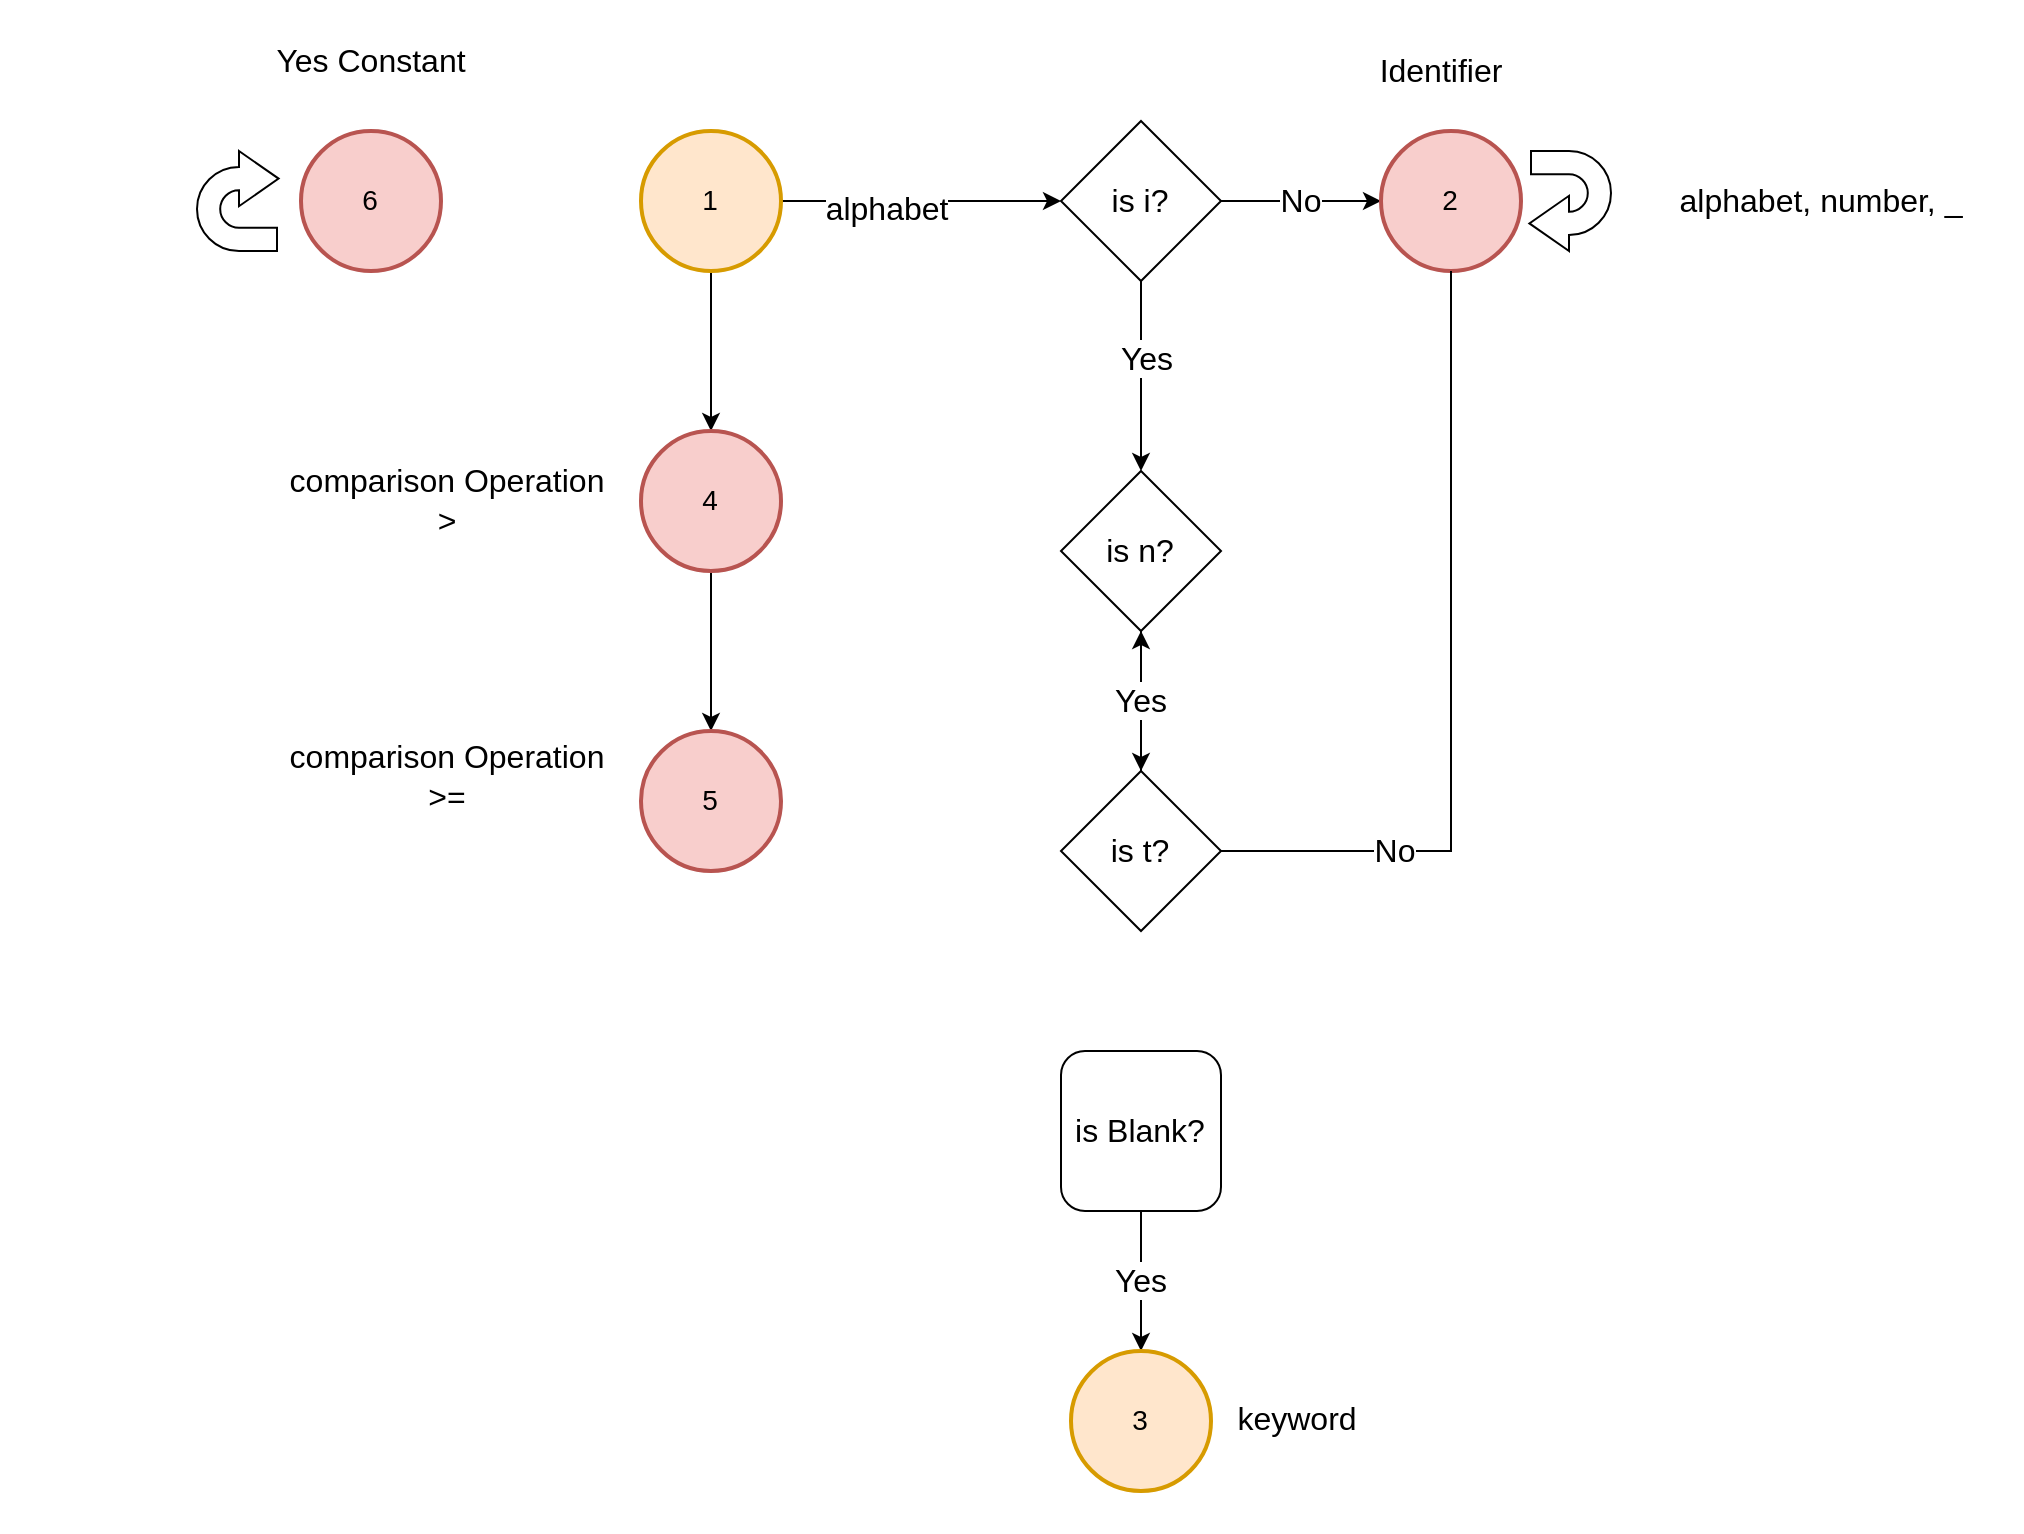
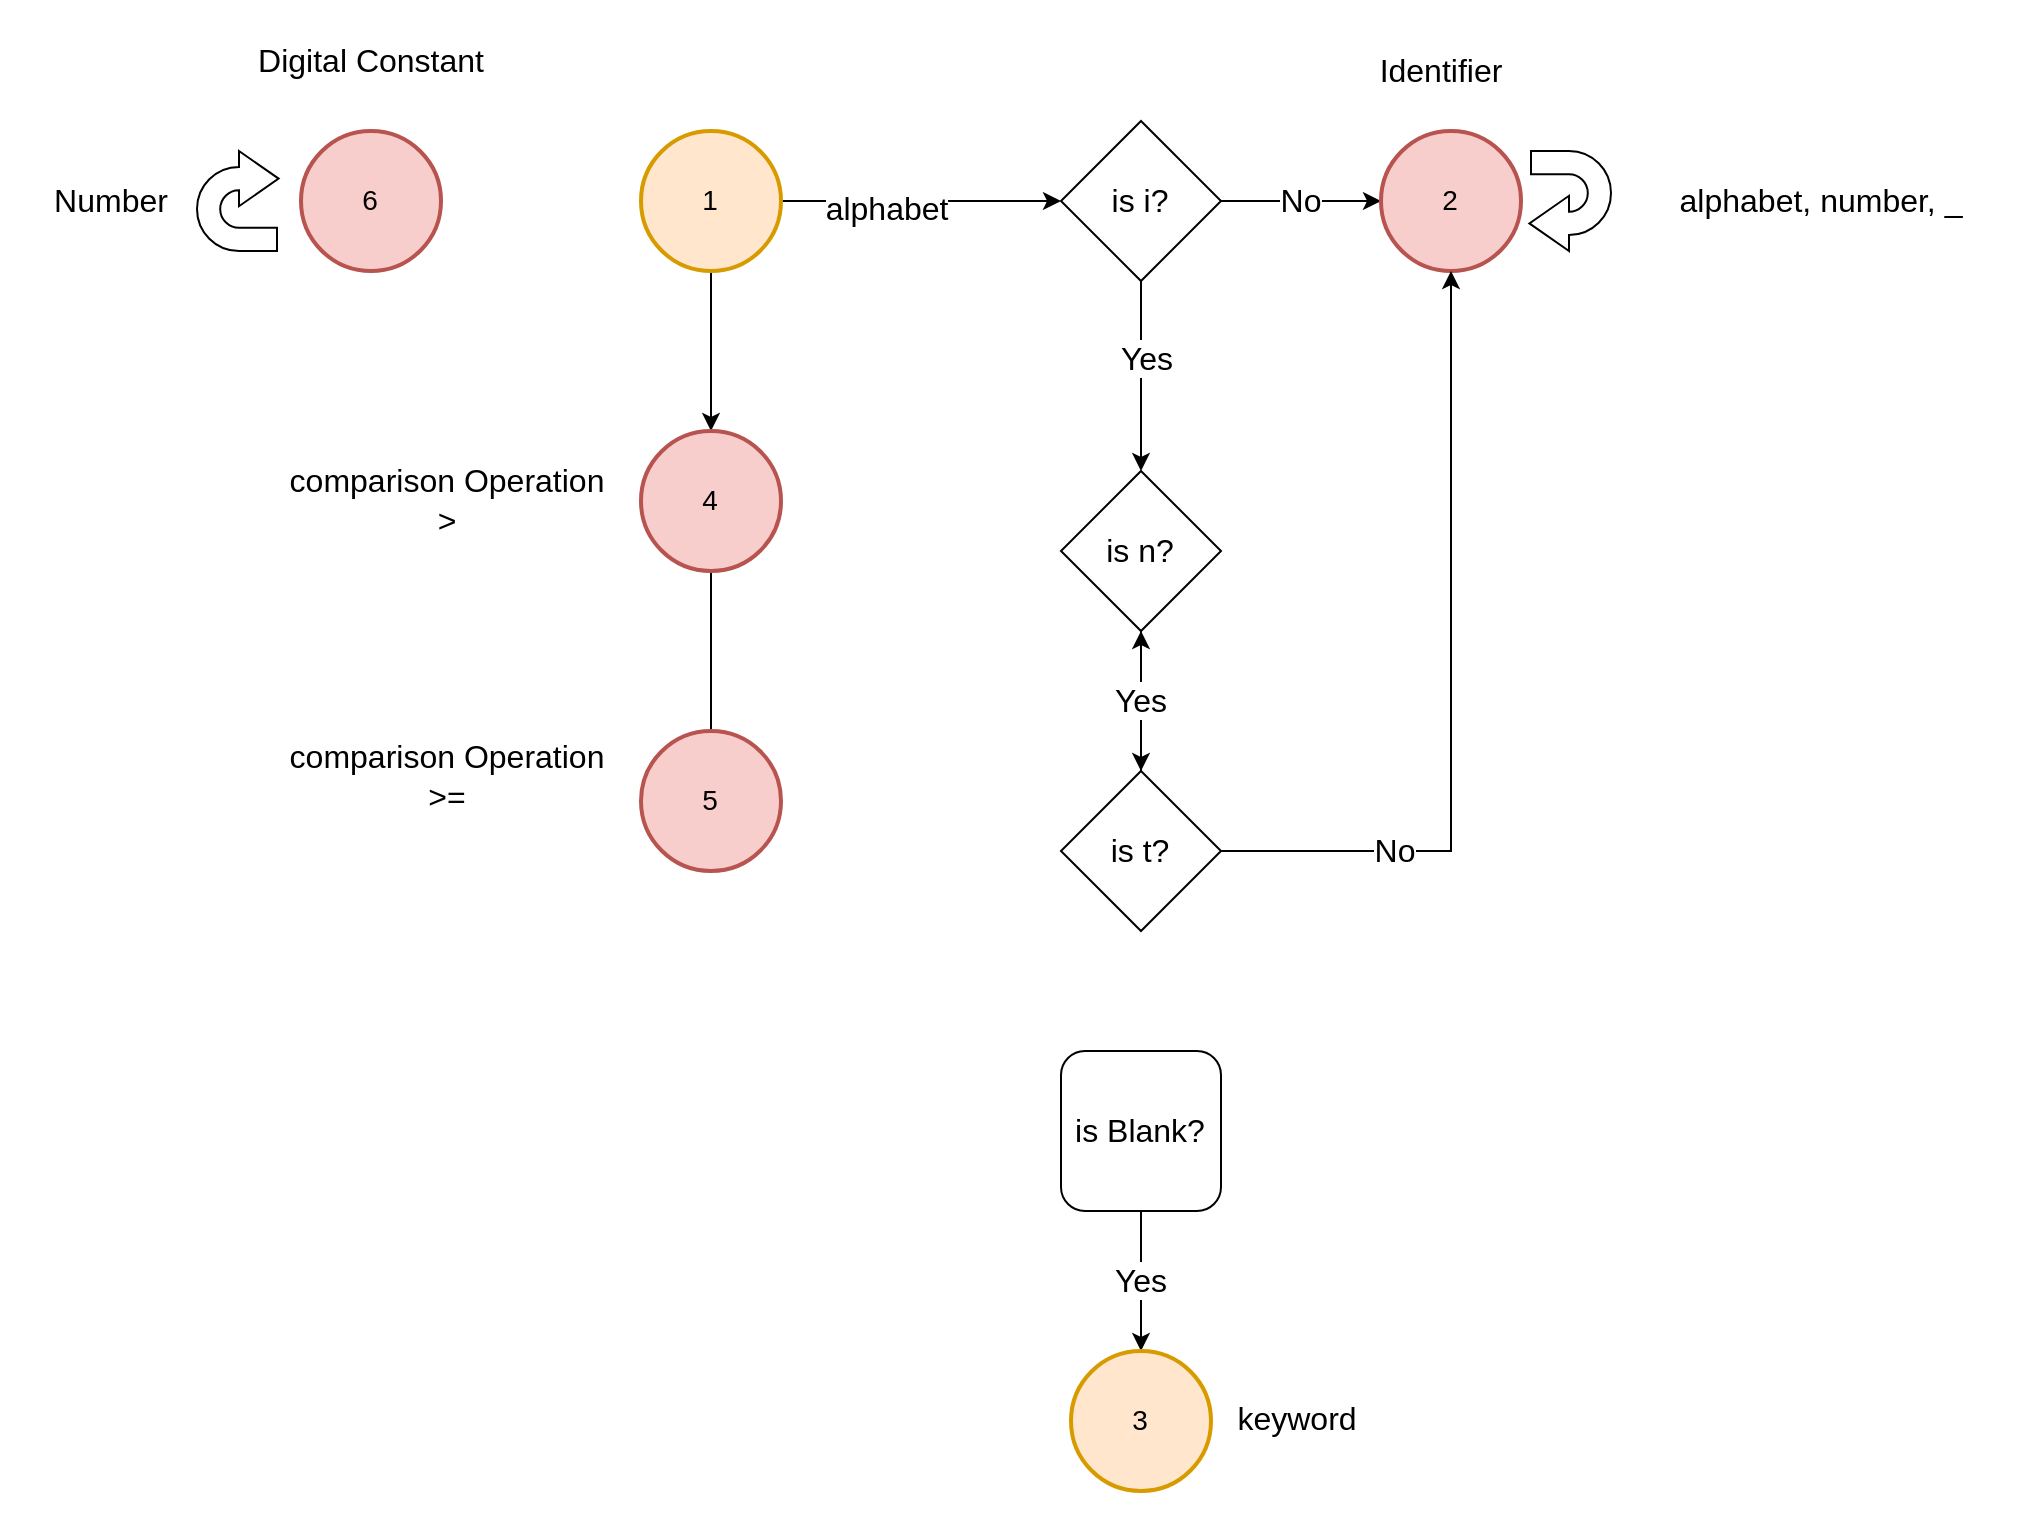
  <mxCell id="0" />
  <mxCell id="1" parent="0" />
  <mxCell id="2" value="" style="edgeStyle=orthogonalEdgeStyle;rounded=0;orthogonalLoop=1;jettySize=auto;html=1;fontSize=16;" edge="1" parent="1" source="5"><mxGeometry relative="1" as="geometry"><mxPoint x="530" y="100" as="targetPoint" /></mxGeometry></mxCell>
  <mxCell id="3" value="alphabet" style="text;html=1;align=center;verticalAlign=middle;resizable=0;points=[];labelBackgroundColor=#ffffff;fontSize=16;" vertex="1" connectable="0" parent="2"><mxGeometry x="-0.26" y="-3" relative="1" as="geometry"><mxPoint as="offset" /></mxGeometry></mxCell>
  <mxCell id="4" value="" style="edgeStyle=orthogonalEdgeStyle;rounded=0;orthogonalLoop=1;jettySize=auto;html=1;fontSize=16;" edge="1" parent="1" source="5"><mxGeometry relative="1" as="geometry"><mxPoint x="355" y="215" as="targetPoint" /></mxGeometry></mxCell>
  <mxCell id="5" value="1" style="strokeWidth=2;html=1;shape=mxgraph.flowchart.start_2;whiteSpace=wrap;fillColor=#ffe6cc;strokeColor=#d79b00;fontSize=14;" vertex="1" parent="1"><mxGeometry x="320" y="65" width="70" height="70" as="geometry" /></mxCell>
  <mxCell id="6" value="No" style="edgeStyle=orthogonalEdgeStyle;curved=1;rounded=0;orthogonalLoop=1;jettySize=auto;html=1;exitX=1;exitY=0.5;exitDx=0;exitDy=0;fontSize=16;" edge="1" parent="1" source="9"><mxGeometry relative="1" as="geometry"><mxPoint x="690" y="100" as="targetPoint" /></mxGeometry></mxCell>
  <mxCell id="7" style="edgeStyle=orthogonalEdgeStyle;curved=1;rounded=0;orthogonalLoop=1;jettySize=auto;html=1;exitX=0.5;exitY=1;exitDx=0;exitDy=0;fontSize=16;" edge="1" parent="1" source="9"><mxGeometry relative="1" as="geometry"><mxPoint x="570" y="235" as="targetPoint" /></mxGeometry></mxCell>
  <mxCell id="8" value="Yes" style="text;html=1;align=center;verticalAlign=middle;resizable=0;points=[];labelBackgroundColor=#ffffff;fontSize=16;" vertex="1" connectable="0" parent="7"><mxGeometry x="-0.213" y="2" relative="1" as="geometry"><mxPoint as="offset" /></mxGeometry></mxCell>
  <mxCell id="9" value="is i?" style="rhombus;whiteSpace=wrap;html=1;fontSize=16;" vertex="1" parent="1"><mxGeometry x="530" y="60" width="80" height="80" as="geometry" /></mxCell>
  <mxCell id="10" value="2" style="strokeWidth=2;html=1;shape=mxgraph.flowchart.start_2;whiteSpace=wrap;fillColor=#f8cecc;strokeColor=#b85450;fontSize=14;" vertex="1" parent="1"><mxGeometry x="690" y="65" width="70" height="70" as="geometry" /></mxCell>
  <mxCell id="11" value="Identifier" style="text;html=1;align=center;verticalAlign=middle;resizable=0;points=[];autosize=1;fontSize=16;" vertex="1" parent="1"><mxGeometry x="680" y="25" width="80" height="20" as="geometry" /></mxCell>
  <mxCell id="12" value="" style="html=1;shadow=0;dashed=0;align=center;verticalAlign=middle;shape=mxgraph.arrows2.uTurnArrow;dy=5.8;arrowHead=27.6;dx2=19.8;fontSize=16;rotation=-180;" vertex="1" parent="1"><mxGeometry x="765" y="75" width="40" height="50" as="geometry" /></mxCell>
  <mxCell id="13" value="Yes" style="edgeStyle=orthogonalEdgeStyle;rounded=0;orthogonalLoop=1;jettySize=auto;html=1;exitX=0.5;exitY=1;exitDx=0;exitDy=0;fontSize=16;" edge="1" parent="1" source="14"><mxGeometry relative="1" as="geometry"><mxPoint x="570" y="385" as="targetPoint" /></mxGeometry></mxCell>
  <mxCell id="14" value="is n?" style="rhombus;whiteSpace=wrap;html=1;fontSize=16;" vertex="1" parent="1"><mxGeometry x="530" y="235" width="80" height="80" as="geometry" /></mxCell>
- <mxCell id="15" style="edgeStyle=orthogonalEdgeStyle;rounded=0;orthogonalLoop=1;jettySize=auto;html=1;exitX=1;exitY=0.5;exitDx=0;exitDy=0;entryX=0.5;entryY=1;entryDx=0;entryDy=0;entryPerimeter=0;fontSize=16;endArrow=none;" edge="1" parent="1" source="18" target="10"><mxGeometry relative="1" as="geometry" /></mxCell>
+ <mxCell id="15" style="edgeStyle=orthogonalEdgeStyle;rounded=0;orthogonalLoop=1;jettySize=auto;html=1;exitX=1;exitY=0.5;exitDx=0;exitDy=0;entryX=0.5;entryY=1;entryDx=0;entryDy=0;entryPerimeter=0;fontSize=16;" edge="1" parent="1" source="18" target="10"><mxGeometry relative="1" as="geometry" /></mxCell>
  <mxCell id="16" value="No" style="text;html=1;align=center;verticalAlign=middle;resizable=0;points=[];labelBackgroundColor=#ffffff;fontSize=16;" vertex="1" connectable="0" parent="15"><mxGeometry x="-0.577" y="1" relative="1" as="geometry"><mxPoint as="offset" /></mxGeometry></mxCell>
  <mxCell id="17" value="Yes" style="edgeStyle=orthogonalEdgeStyle;rounded=0;orthogonalLoop=1;jettySize=auto;html=1;fontSize=16;" edge="1" parent="1" source="18" target="14"><mxGeometry relative="1" as="geometry" /></mxCell>
  <mxCell id="18" value="is t?" style="rhombus;whiteSpace=wrap;html=1;fontSize=16;" vertex="1" parent="1"><mxGeometry x="530" y="385" width="80" height="80" as="geometry" /></mxCell>
  <mxCell id="19" value="Yes" style="edgeStyle=orthogonalEdgeStyle;rounded=0;orthogonalLoop=1;jettySize=auto;html=1;exitX=0.5;exitY=1;exitDx=0;exitDy=0;fontSize=16;" edge="1" parent="1" source="20"><mxGeometry relative="1" as="geometry"><mxPoint x="570" y="675" as="targetPoint" /></mxGeometry></mxCell>
  <mxCell id="20" value="is Blank?" style="whiteSpace=wrap;html=1;fontSize=16;rounded=1;" vertex="1" parent="1"><mxGeometry x="530" y="525" width="80" height="80" as="geometry" /></mxCell>
  <mxCell id="21" value="3" style="strokeWidth=2;html=1;shape=mxgraph.flowchart.start_2;whiteSpace=wrap;fillColor=#ffe6cc;strokeColor=#d79b00;fontSize=14;" vertex="1" parent="1"><mxGeometry x="535" y="675" width="70" height="70" as="geometry" /></mxCell>
  <mxCell id="22" value="keyword" style="text;html=1;align=center;verticalAlign=middle;resizable=0;points=[];autosize=1;fontSize=16;" vertex="1" parent="1"><mxGeometry x="613" y="699" width="70" height="20" as="geometry" /></mxCell>
- <mxCell id="23" value="" style="edgeStyle=orthogonalEdgeStyle;rounded=0;orthogonalLoop=1;jettySize=auto;html=1;fontSize=16;" edge="1" parent="1" source="24" target="25"><mxGeometry relative="1" as="geometry" /></mxCell>
+ <mxCell id="23" value="" style="edgeStyle=orthogonalEdgeStyle;rounded=0;orthogonalLoop=1;jettySize=auto;html=1;fontSize=16;endArrow=none;" edge="1" parent="1" source="24" target="25"><mxGeometry relative="1" as="geometry" /></mxCell>
  <mxCell id="24" value="4" style="strokeWidth=2;html=1;shape=mxgraph.flowchart.start_2;whiteSpace=wrap;fillColor=#f8cecc;strokeColor=#b85450;fontSize=14;" vertex="1" parent="1"><mxGeometry x="320" y="215" width="70" height="70" as="geometry" /></mxCell>
  <mxCell id="25" value="5" style="strokeWidth=2;html=1;shape=mxgraph.flowchart.start_2;whiteSpace=wrap;fillColor=#f8cecc;strokeColor=#b85450;fontSize=14;" vertex="1" parent="1"><mxGeometry x="320" y="365" width="70" height="70" as="geometry" /></mxCell>
  <mxCell id="26" value="comparison Operation&lt;br&gt;&amp;gt;" style="text;html=1;align=center;verticalAlign=middle;resizable=0;points=[];autosize=1;fontSize=16;" vertex="1" parent="1"><mxGeometry x="138" y="230" width="170" height="40" as="geometry" /></mxCell>
  <mxCell id="27" value="comparison Operation&lt;br&gt;&amp;gt;=" style="text;html=1;align=center;verticalAlign=middle;resizable=0;points=[];autosize=1;fontSize=16;" vertex="1" parent="1"><mxGeometry x="138" y="368.47" width="170" height="40" as="geometry" /></mxCell>
  <mxCell id="28" value="6" style="strokeWidth=2;html=1;shape=mxgraph.flowchart.start_2;whiteSpace=wrap;fillColor=#f8cecc;strokeColor=#b85450;fontSize=14;" vertex="1" parent="1"><mxGeometry x="150" y="65" width="70" height="70" as="geometry" /></mxCell>
  <mxCell id="29" value="alphabet, number, _" style="text;html=1;align=center;verticalAlign=middle;resizable=0;points=[];autosize=1;fontSize=16;" vertex="1" parent="1"><mxGeometry x="830" y="90" width="160" height="20" as="geometry" /></mxCell>
  <mxCell id="30" value="" style="html=1;shadow=0;dashed=0;align=center;verticalAlign=middle;shape=mxgraph.arrows2.uTurnArrow;dy=5.8;arrowHead=27.6;dx2=19.8;fontSize=16;rotation=0;" vertex="1" parent="1"><mxGeometry x="98" y="75" width="40" height="50" as="geometry" /></mxCell>
- <mxCell id="31" value="Yes Constant" style="text;html=1;align=center;verticalAlign=middle;resizable=0;points=[];autosize=1;fontSize=16;" vertex="1" parent="1"><mxGeometry x="120" y="20" width="130" height="20" as="geometry" /></mxCell>
+ <mxCell id="31" value="Digital Constant" style="text;html=1;align=center;verticalAlign=middle;resizable=0;points=[];autosize=1;fontSize=16;" vertex="1" parent="1"><mxGeometry x="120" y="20" width="130" height="20" as="geometry" /></mxCell>
+ <mxCell id="32" value="Number" style="text;html=1;align=center;verticalAlign=middle;resizable=0;points=[];autosize=1;fontSize=16;" vertex="1" parent="1"><mxGeometry x="20" y="90" width="70" height="20" as="geometry" /></mxCell>
